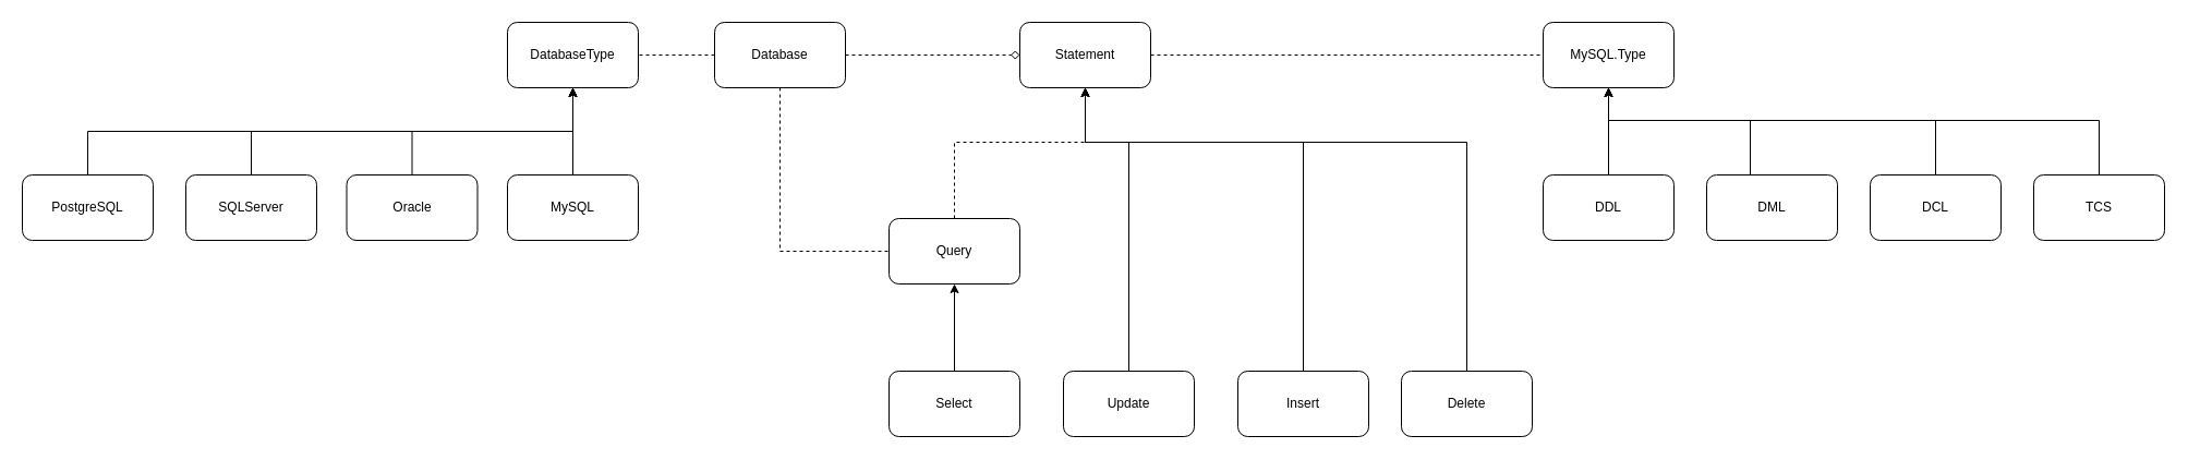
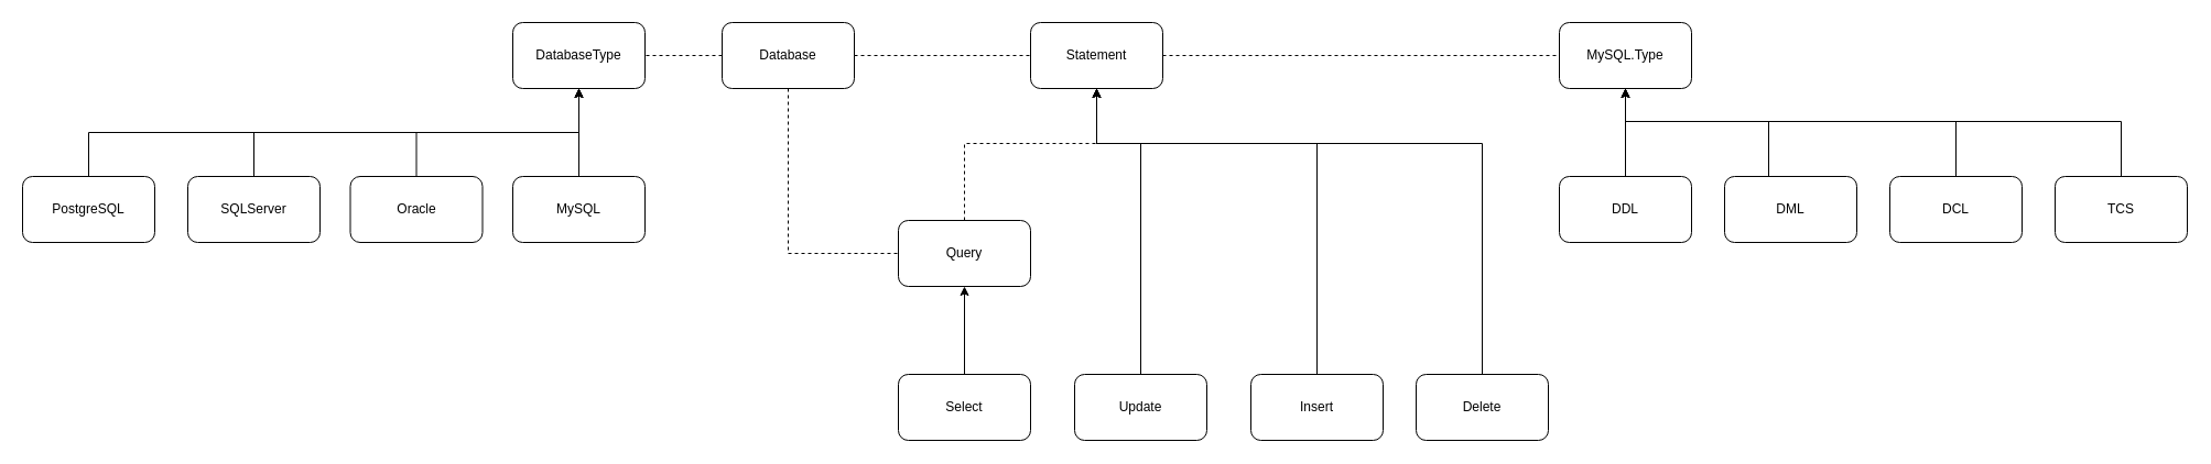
  <mxCell id="0" />
  <mxCell id="1" parent="0" />
- <mxCell id="2" style="edgeStyle=orthogonalEdgeStyle;rounded=0;orthogonalLoop=1;jettySize=auto;html=1;entryX=0;entryY=0.5;entryDx=0;entryDy=0;endArrow=diamond;endFill=0;dashed=1;" edge="1" parent="1" source="5" target="10"><mxGeometry relative="1" as="geometry" /></mxCell>
+ <mxCell id="2" style="edgeStyle=orthogonalEdgeStyle;rounded=0;orthogonalLoop=1;jettySize=auto;html=1;entryX=0;entryY=0.5;entryDx=0;entryDy=0;endArrow=none;endFill=0;dashed=1;" edge="1" parent="1" source="5" target="10"><mxGeometry relative="1" as="geometry" /></mxCell>
  <mxCell id="3" style="edgeStyle=orthogonalEdgeStyle;rounded=0;orthogonalLoop=1;jettySize=auto;html=1;entryX=0;entryY=0.5;entryDx=0;entryDy=0;endArrow=none;endFill=0;dashed=1;" edge="1" parent="1" source="5" target="12"><mxGeometry relative="1" as="geometry"><Array as="points"><mxPoint x="715" y="230" /></Array></mxGeometry></mxCell>
  <mxCell id="4" style="edgeStyle=orthogonalEdgeStyle;rounded=0;orthogonalLoop=1;jettySize=auto;html=1;entryX=1;entryY=0.5;entryDx=0;entryDy=0;dashed=1;endArrow=none;endFill=0;" edge="1" parent="1" source="5" target="8"><mxGeometry relative="1" as="geometry" /></mxCell>
  <mxCell id="5" value="Database" style="rounded=1;whiteSpace=wrap;html=1;" vertex="1" parent="1"><mxGeometry x="655" y="20" width="120" height="60" as="geometry" /></mxCell>
  <mxCell id="6" value="" style="edgeStyle=orthogonalEdgeStyle;rounded=0;orthogonalLoop=1;jettySize=auto;html=1;" edge="1" parent="1" source="7" target="8"><mxGeometry relative="1" as="geometry" /></mxCell>
  <mxCell id="7" value="MySQL" style="rounded=1;whiteSpace=wrap;html=1;" vertex="1" parent="1"><mxGeometry x="465" y="160" width="120" height="60" as="geometry" /></mxCell>
  <mxCell id="8" value="DatabaseType" style="rounded=1;whiteSpace=wrap;html=1;" vertex="1" parent="1"><mxGeometry x="465" y="20" width="120" height="60" as="geometry" /></mxCell>
  <mxCell id="9" style="edgeStyle=orthogonalEdgeStyle;rounded=0;orthogonalLoop=1;jettySize=auto;html=1;entryX=0;entryY=0.5;entryDx=0;entryDy=0;dashed=1;endArrow=none;endFill=0;" edge="1" parent="1" source="10" target="23"><mxGeometry relative="1" as="geometry" /></mxCell>
  <mxCell id="10" value="Statement" style="rounded=1;whiteSpace=wrap;html=1;" vertex="1" parent="1"><mxGeometry x="935" y="20" width="120" height="60" as="geometry" /></mxCell>
  <mxCell id="11" style="edgeStyle=orthogonalEdgeStyle;rounded=0;orthogonalLoop=1;jettySize=auto;html=1;entryX=0.5;entryY=1;entryDx=0;entryDy=0;dashed=1;" edge="1" parent="1" source="12" target="10"><mxGeometry relative="1" as="geometry"><Array as="points"><mxPoint x="875" y="130" /><mxPoint x="995" y="130" /></Array></mxGeometry></mxCell>
  <mxCell id="12" value="Query" style="rounded=1;whiteSpace=wrap;html=1;" vertex="1" parent="1"><mxGeometry x="815" y="200" width="120" height="60" as="geometry" /></mxCell>
  <mxCell id="13" style="edgeStyle=orthogonalEdgeStyle;rounded=0;orthogonalLoop=1;jettySize=auto;html=1;" edge="1" parent="1" source="14" target="12"><mxGeometry relative="1" as="geometry" /></mxCell>
  <mxCell id="14" value="Select" style="rounded=1;whiteSpace=wrap;html=1;" vertex="1" parent="1"><mxGeometry x="815" y="340" width="120" height="60" as="geometry" /></mxCell>
  <mxCell id="15" style="edgeStyle=orthogonalEdgeStyle;rounded=0;orthogonalLoop=1;jettySize=auto;html=1;entryX=0.5;entryY=1;entryDx=0;entryDy=0;" edge="1" parent="1" source="16" target="10"><mxGeometry relative="1" as="geometry"><Array as="points"><mxPoint x="1035" y="130" /><mxPoint x="995" y="130" /></Array></mxGeometry></mxCell>
  <mxCell id="16" value="Update" style="rounded=1;whiteSpace=wrap;html=1;" vertex="1" parent="1"><mxGeometry x="975" y="340" width="120" height="60" as="geometry" /></mxCell>
  <mxCell id="17" style="edgeStyle=orthogonalEdgeStyle;rounded=0;orthogonalLoop=1;jettySize=auto;html=1;" edge="1" parent="1" source="18"><mxGeometry relative="1" as="geometry"><mxPoint x="995" y="80" as="targetPoint" /><Array as="points"><mxPoint x="1195" y="130" /><mxPoint x="995" y="130" /></Array></mxGeometry></mxCell>
  <mxCell id="18" value="Insert" style="rounded=1;whiteSpace=wrap;html=1;" vertex="1" parent="1"><mxGeometry x="1135" y="340" width="120" height="60" as="geometry" /></mxCell>
  <mxCell id="19" style="edgeStyle=orthogonalEdgeStyle;rounded=0;orthogonalLoop=1;jettySize=auto;html=1;entryX=0.5;entryY=1;entryDx=0;entryDy=0;" edge="1" parent="1" source="20" target="10"><mxGeometry relative="1" as="geometry"><Array as="points"><mxPoint x="1345" y="130" /><mxPoint x="995" y="130" /></Array></mxGeometry></mxCell>
  <mxCell id="20" value="Delete" style="rounded=1;whiteSpace=wrap;html=1;" vertex="1" parent="1"><mxGeometry x="1285" y="340" width="120" height="60" as="geometry" /></mxCell>
  <mxCell id="21" value="" style="edgeStyle=orthogonalEdgeStyle;rounded=0;orthogonalLoop=1;jettySize=auto;html=1;" edge="1" source="22" target="23" parent="1"><mxGeometry relative="1" as="geometry" /></mxCell>
  <mxCell id="22" value="DDL" style="rounded=1;whiteSpace=wrap;html=1;" vertex="1" parent="1"><mxGeometry x="1415" y="160" width="120" height="60" as="geometry" /></mxCell>
  <mxCell id="23" value="MySQL.Type" style="rounded=1;whiteSpace=wrap;html=1;" vertex="1" parent="1"><mxGeometry x="1415" y="20" width="120" height="60" as="geometry" /></mxCell>
  <mxCell id="24" style="edgeStyle=orthogonalEdgeStyle;rounded=0;orthogonalLoop=1;jettySize=auto;html=1;entryX=0.5;entryY=1;entryDx=0;entryDy=0;endArrow=classic;endFill=1;" edge="1" parent="1" source="25" target="23"><mxGeometry relative="1" as="geometry"><Array as="points"><mxPoint x="1605" y="110" /><mxPoint x="1475" y="110" /></Array></mxGeometry></mxCell>
  <mxCell id="25" value="DML" style="rounded=1;whiteSpace=wrap;html=1;" vertex="1" parent="1"><mxGeometry x="1565" y="160" width="120" height="60" as="geometry" /></mxCell>
  <mxCell id="26" style="edgeStyle=orthogonalEdgeStyle;rounded=0;orthogonalLoop=1;jettySize=auto;html=1;endArrow=classic;endFill=1;" edge="1" parent="1" source="27" target="8"><mxGeometry relative="1" as="geometry"><Array as="points"><mxPoint x="378" y="120" /><mxPoint x="525" y="120" /></Array></mxGeometry></mxCell>
  <mxCell id="27" value="Oracle" style="rounded=1;whiteSpace=wrap;html=1;" vertex="1" parent="1"><mxGeometry x="317.5" y="160" width="120" height="60" as="geometry" /></mxCell>
  <mxCell id="28" style="edgeStyle=orthogonalEdgeStyle;rounded=0;orthogonalLoop=1;jettySize=auto;html=1;endArrow=classic;endFill=1;" edge="1" parent="1" source="29"><mxGeometry relative="1" as="geometry"><mxPoint x="525" y="80" as="targetPoint" /><Array as="points"><mxPoint x="230" y="120" /><mxPoint x="525" y="120" /></Array></mxGeometry></mxCell>
  <mxCell id="29" value="SQLServer" style="rounded=1;whiteSpace=wrap;html=1;" vertex="1" parent="1"><mxGeometry x="170" y="160" width="120" height="60" as="geometry" /></mxCell>
  <mxCell id="30" style="edgeStyle=orthogonalEdgeStyle;rounded=0;orthogonalLoop=1;jettySize=auto;html=1;entryX=0.5;entryY=1;entryDx=0;entryDy=0;endArrow=classic;endFill=1;" edge="1" parent="1" source="31" target="8"><mxGeometry relative="1" as="geometry"><Array as="points"><mxPoint x="80" y="120" /><mxPoint x="525" y="120" /></Array></mxGeometry></mxCell>
  <mxCell id="31" value="PostgreSQL" style="rounded=1;whiteSpace=wrap;html=1;" vertex="1" parent="1"><mxGeometry x="20" y="160" width="120" height="60" as="geometry" /></mxCell>
  <mxCell id="32" style="edgeStyle=orthogonalEdgeStyle;rounded=0;orthogonalLoop=1;jettySize=auto;html=1;entryX=0.5;entryY=1;entryDx=0;entryDy=0;endArrow=classic;endFill=1;" edge="1" parent="1" source="33" target="23"><mxGeometry relative="1" as="geometry"><Array as="points"><mxPoint x="1775" y="110" /><mxPoint x="1475" y="110" /></Array></mxGeometry></mxCell>
  <mxCell id="33" value="DCL" style="rounded=1;whiteSpace=wrap;html=1;" vertex="1" parent="1"><mxGeometry x="1715" y="160" width="120" height="60" as="geometry" /></mxCell>
  <mxCell id="34" style="edgeStyle=orthogonalEdgeStyle;rounded=0;orthogonalLoop=1;jettySize=auto;html=1;endArrow=classic;endFill=1;" edge="1" parent="1" source="35"><mxGeometry relative="1" as="geometry"><mxPoint x="1475" y="80" as="targetPoint" /><Array as="points"><mxPoint x="1925" y="110" /><mxPoint x="1475" y="110" /></Array></mxGeometry></mxCell>
  <mxCell id="35" value="TCS" style="rounded=1;whiteSpace=wrap;html=1;" vertex="1" parent="1"><mxGeometry x="1865" y="160" width="120" height="60" as="geometry" /></mxCell>
